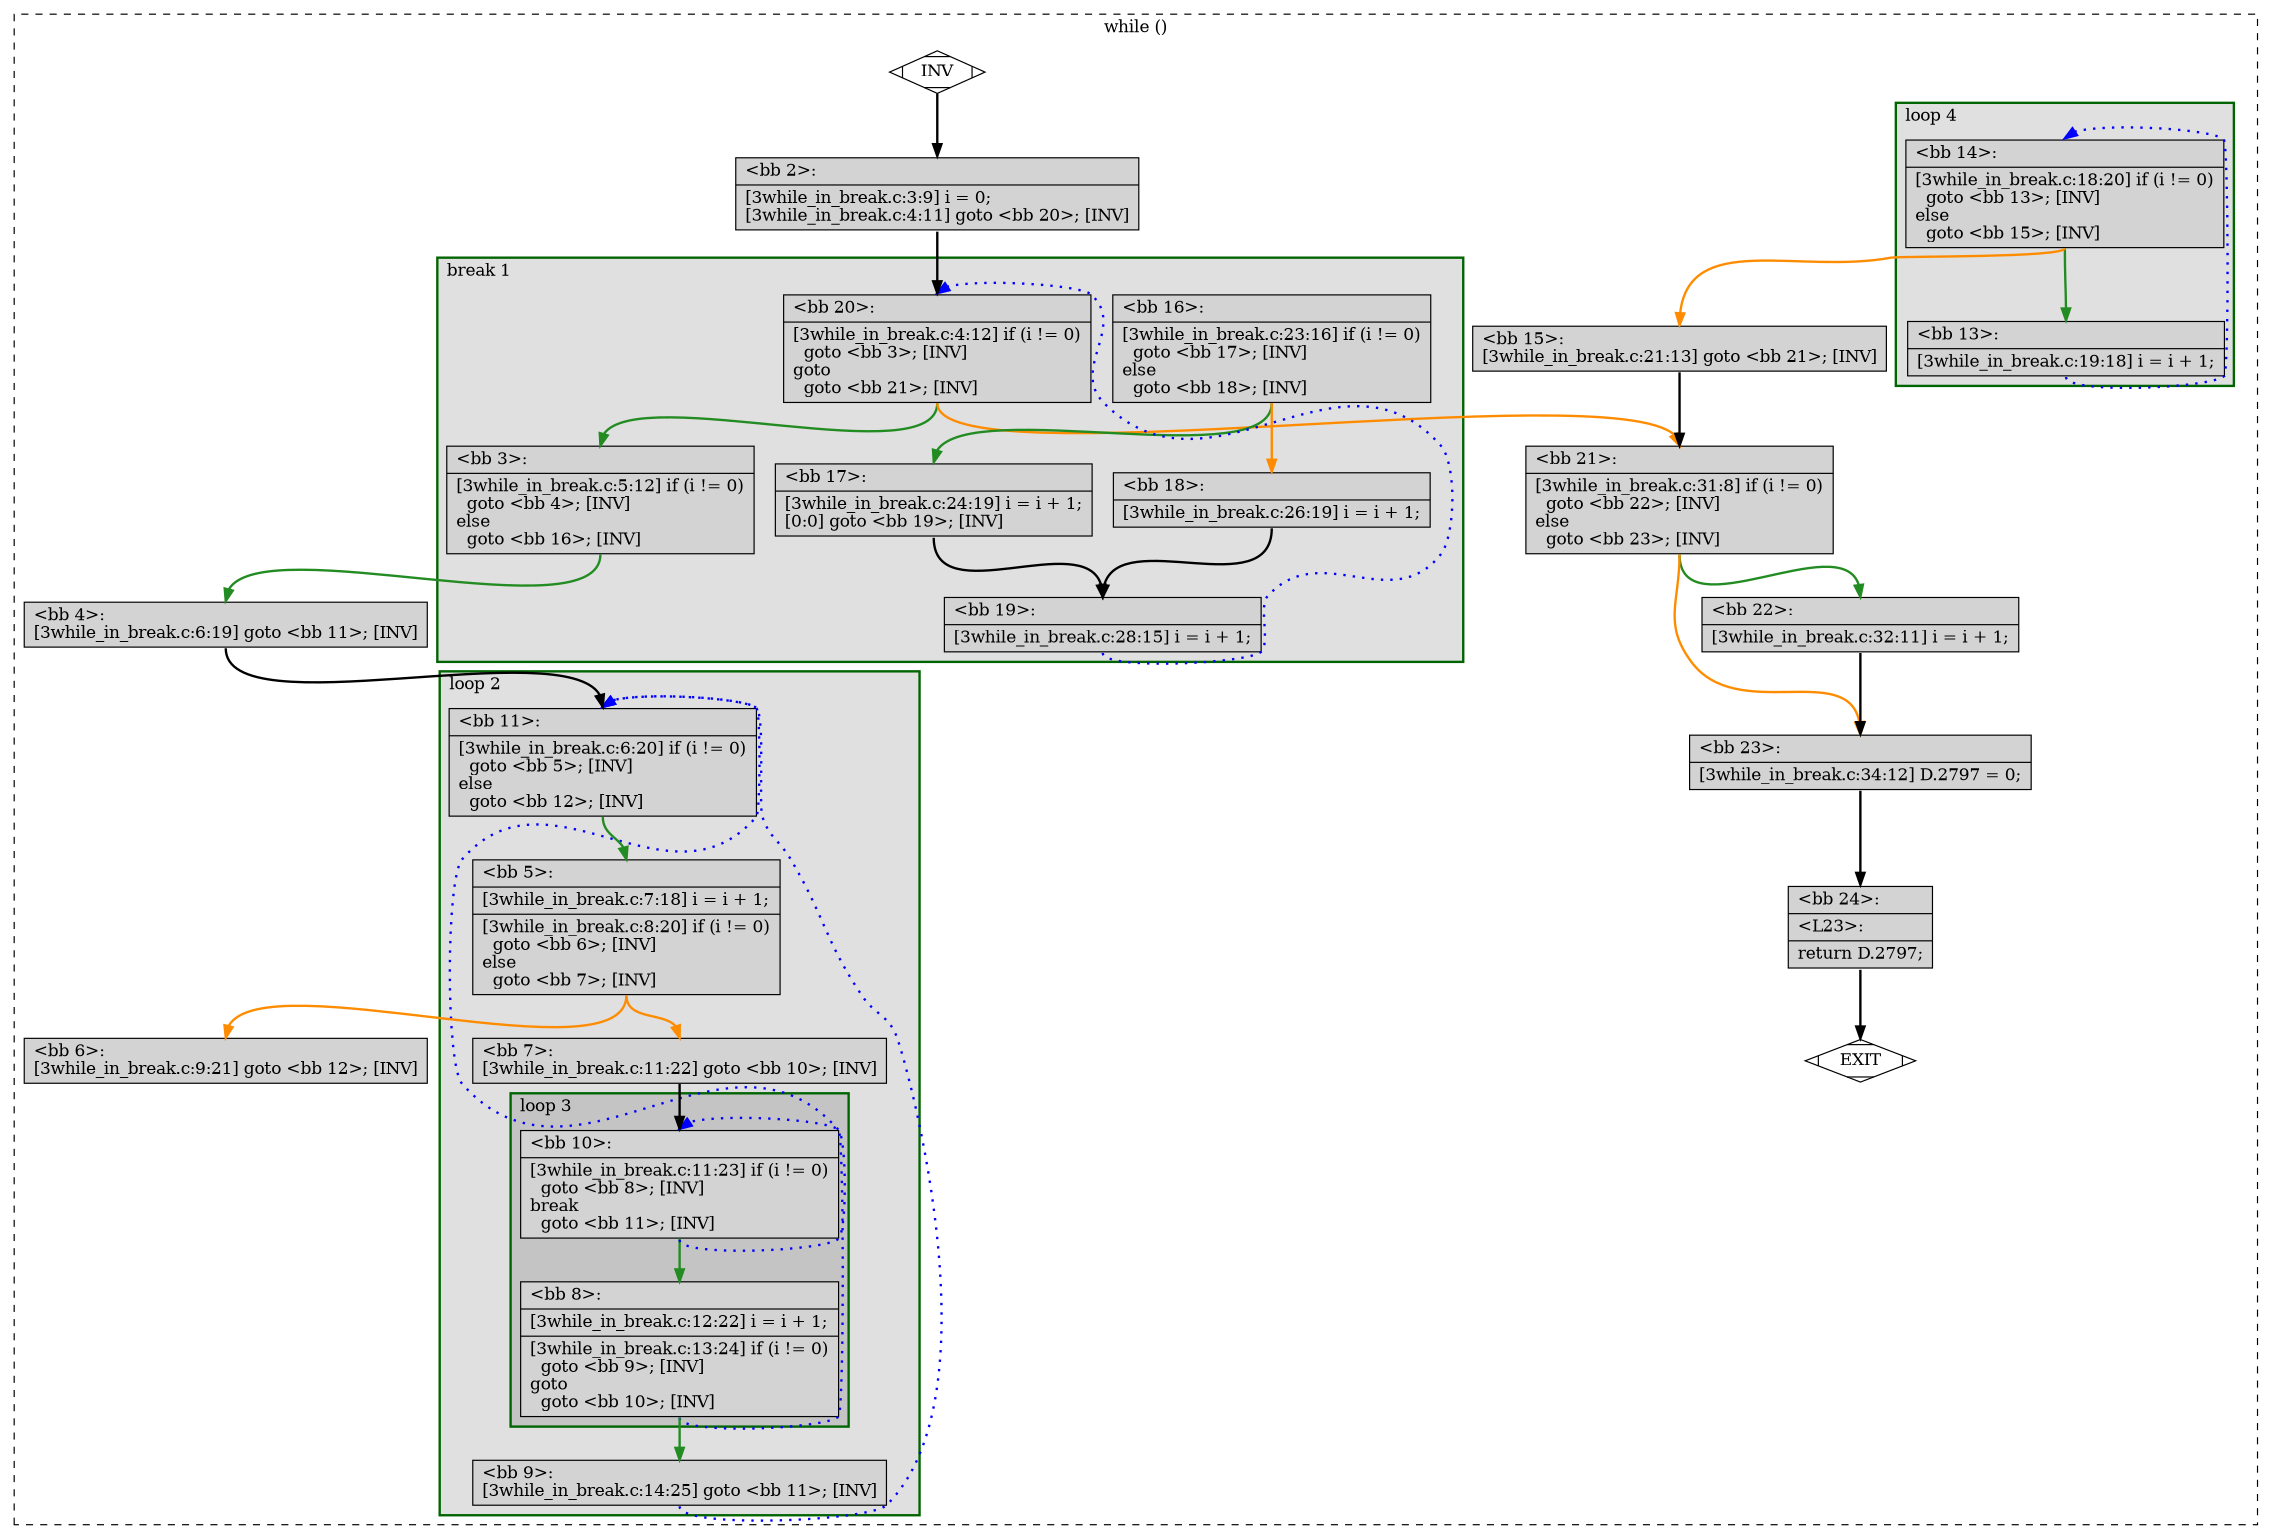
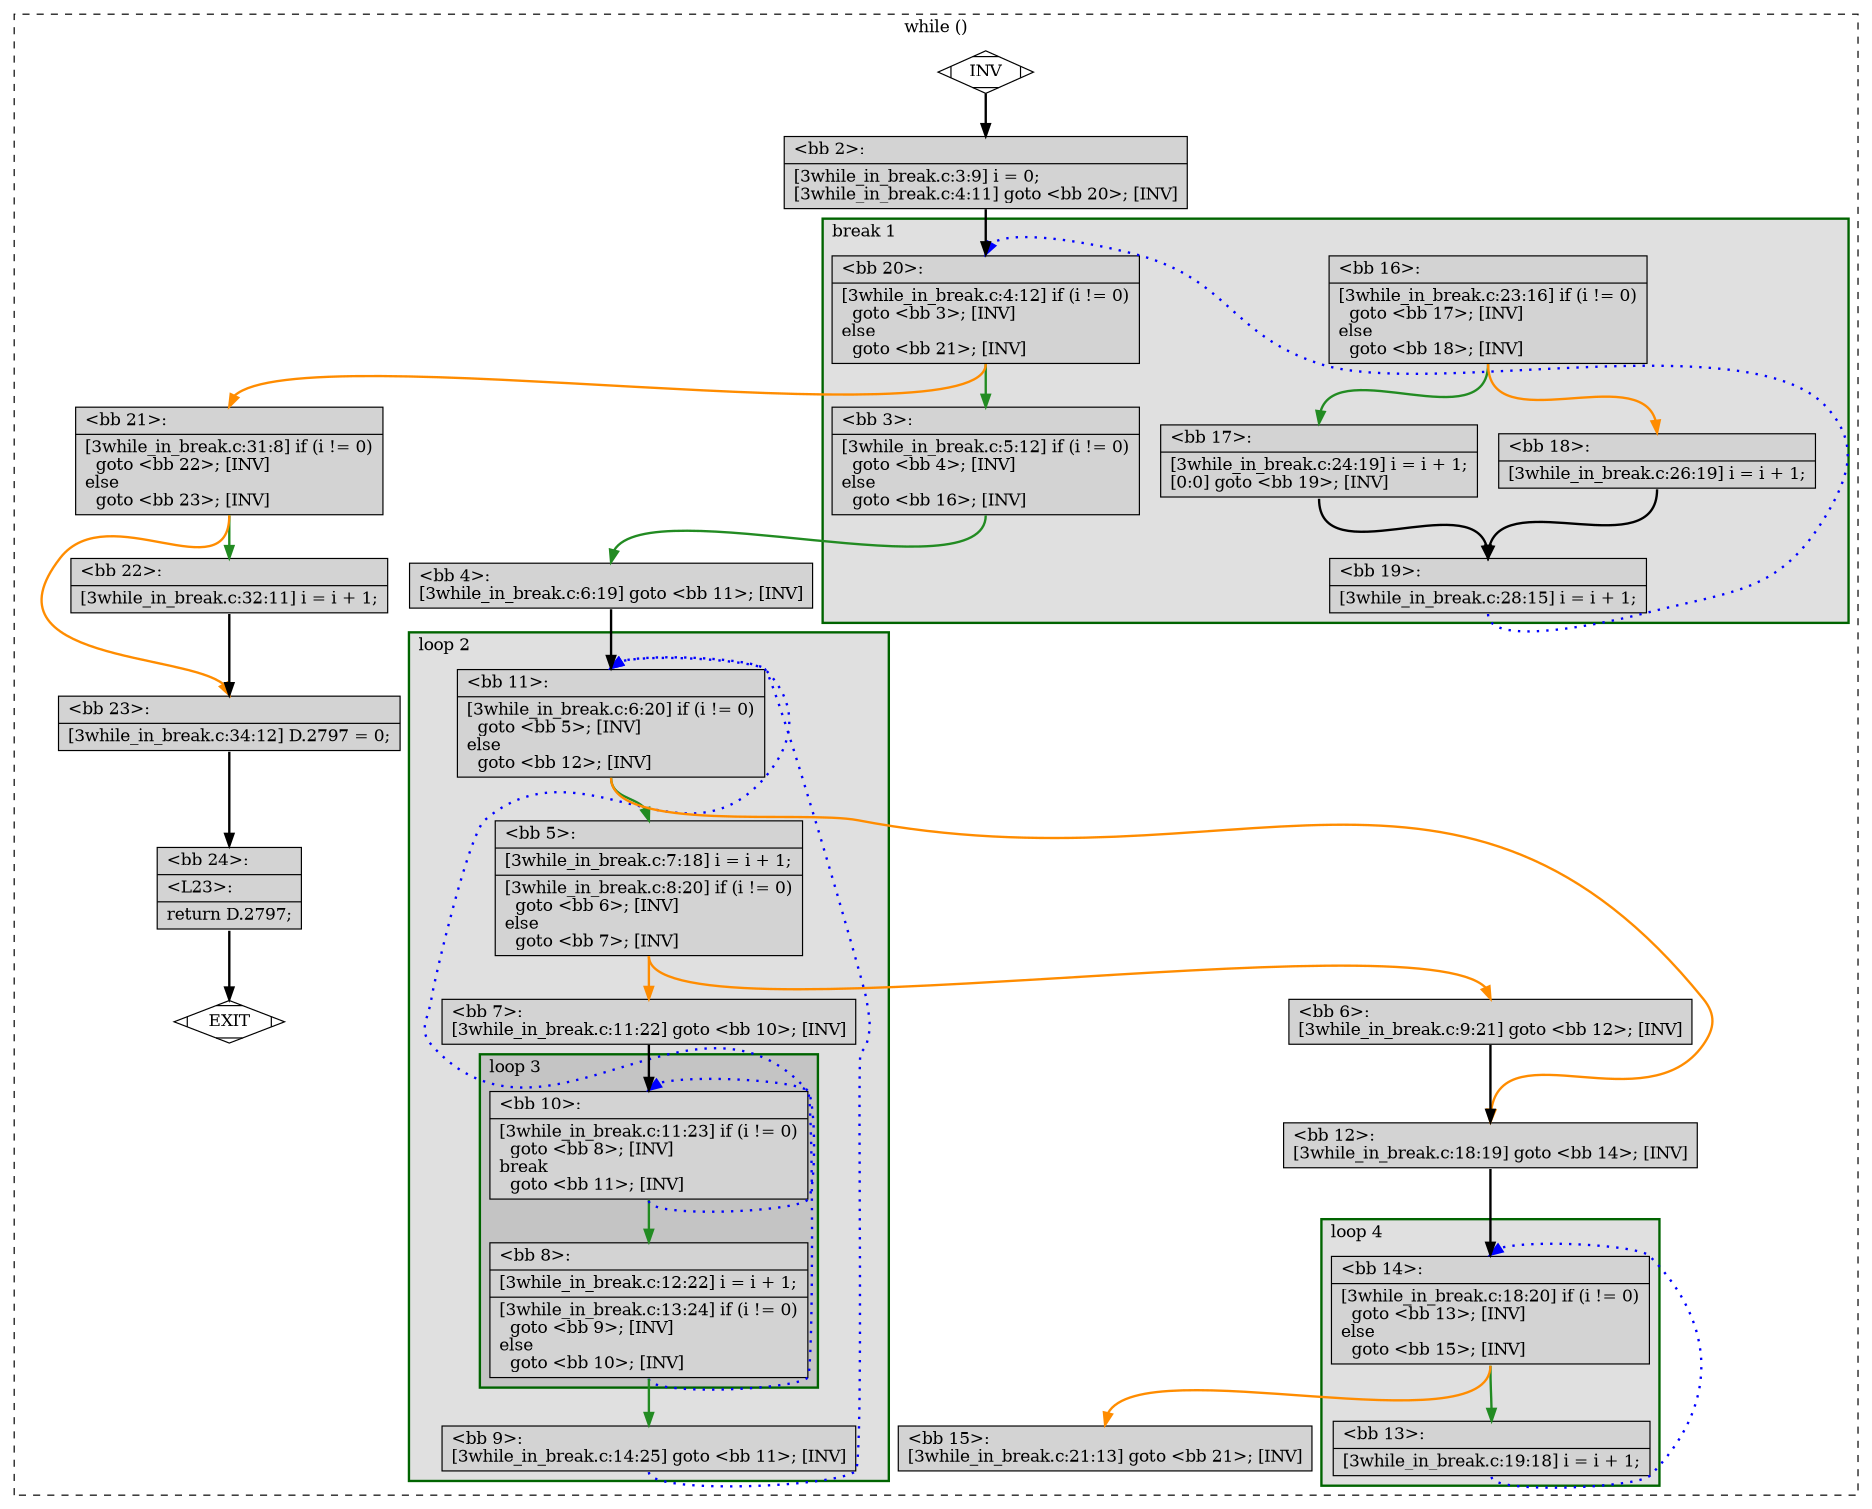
  digraph {
    node [fillcolor=lightgrey shape=record style=filled]
    edge [color=black constraint=true headport=n style="solid,bold" tailport=s weight=10]
    n1 [label="{\<bb\ 14\>:\l|[3while_in_break.c:18:20]\ if\ (i\ !=\ 0)\l\ \ goto\ \<bb\ 13\>;\ [INV]\lelse\l\ \ goto\ \<bb\ 15\>;\ [INV]\l}"]
    n2 [label="{\<bb\ 13\>:\l|[3while_in_break.c:19:18]\ i\ =\ i\ +\ 1;\l}"]
    n3 [label="{\<bb\ 10\>:\l|[3while_in_break.c:11:23]\ if\ (i\ !=\ 0)\l\ \ goto\ \<bb\ 8\>;\ [INV]\lbreak\l\ \ goto\ \<bb\ 11\>;\ [INV]\l}"]
-   n4 [label="{\<bb\ 8\>:\l|[3while_in_break.c:12:22]\ i\ =\ i\ +\ 1;\l|[3while_in_break.c:13:24]\ if\ (i\ !=\ 0)\l\ \ goto\ \<bb\ 9\>;\ [INV]\lgoto\l\ \ goto\ \<bb\ 10\>;\ [INV]\l}"]
+   n4 [label="{\<bb\ 8\>:\l|[3while_in_break.c:12:22]\ i\ =\ i\ +\ 1;\l|[3while_in_break.c:13:24]\ if\ (i\ !=\ 0)\l\ \ goto\ \<bb\ 9\>;\ [INV]\lelse\l\ \ goto\ \<bb\ 10\>;\ [INV]\l}"]
    n5 [label="{\<bb\ 11\>:\l|[3while_in_break.c:6:20]\ if\ (i\ !=\ 0)\l\ \ goto\ \<bb\ 5\>;\ [INV]\lelse\l\ \ goto\ \<bb\ 12\>;\ [INV]\l}"]
    n6 [label="{\<bb\ 5\>:\l|[3while_in_break.c:7:18]\ i\ =\ i\ +\ 1;\l|[3while_in_break.c:8:20]\ if\ (i\ !=\ 0)\l\ \ goto\ \<bb\ 6\>;\ [INV]\lelse\l\ \ goto\ \<bb\ 7\>;\ [INV]\l}"]
    n7 [label="{\<bb\ 7\>:\l[3while_in_break.c:11:22]\ goto\ \<bb\ 10\>;\ [INV]\l}"]
    n8 [label="{\<bb\ 9\>:\l[3while_in_break.c:14:25]\ goto\ \<bb\ 11\>;\ [INV]\l}"]
-   n9 [label="{\<bb\ 20\>:\l|[3while_in_break.c:4:12]\ if\ (i\ !=\ 0)\l\ \ goto\ \<bb\ 3\>;\ [INV]\lgoto\l\ \ goto\ \<bb\ 21\>;\ [INV]\l}"]
+   n9 [label="{\<bb\ 20\>:\l|[3while_in_break.c:4:12]\ if\ (i\ !=\ 0)\l\ \ goto\ \<bb\ 3\>;\ [INV]\lelse\l\ \ goto\ \<bb\ 21\>;\ [INV]\l}"]
    n10 [label="{\<bb\ 3\>:\l|[3while_in_break.c:5:12]\ if\ (i\ !=\ 0)\l\ \ goto\ \<bb\ 4\>;\ [INV]\lelse\l\ \ goto\ \<bb\ 16\>;\ [INV]\l}"]
    n11 [label="{\<bb\ 16\>:\l|[3while_in_break.c:23:16]\ if\ (i\ !=\ 0)\l\ \ goto\ \<bb\ 17\>;\ [INV]\lelse\l\ \ goto\ \<bb\ 18\>;\ [INV]\l}"]
    n12 [label="{\<bb\ 17\>:\l|[3while_in_break.c:24:19]\ i\ =\ i\ +\ 1;\l[0:0]\ goto\ \<bb\ 19\>;\ [INV]\l}"]
    n13 [label="{\<bb\ 18\>:\l|[3while_in_break.c:26:19]\ i\ =\ i\ +\ 1;\l}"]
    n14 [label="{\<bb\ 19\>:\l|[3while_in_break.c:28:15]\ i\ =\ i\ +\ 1;\l}"]
    n15 [label="{\<bb\ 15\>:\l[3while_in_break.c:21:13]\ goto\ \<bb\ 21\>;\ [INV]\l}"]
+   n16 [label="{\<bb\ 12\>:\l[3while_in_break.c:18:19]\ goto\ \<bb\ 14\>;\ [INV]\l}"]
    n17 [label="{\<bb\ 6\>:\l[3while_in_break.c:9:21]\ goto\ \<bb\ 12\>;\ [INV]\l}"]
    n18 [label="{\<bb\ 21\>:\l|[3while_in_break.c:31:8]\ if\ (i\ !=\ 0)\l\ \ goto\ \<bb\ 22\>;\ [INV]\lelse\l\ \ goto\ \<bb\ 23\>;\ [INV]\l}"]
    n19 [label="{\<bb\ 4\>:\l[3while_in_break.c:6:19]\ goto\ \<bb\ 11\>;\ [INV]\l}"]
    n20 [fillcolor=white label=INV shape=Mdiamond]
    n21 [fillcolor=white label=EXIT shape=Mdiamond]
    n22 [label="{\<bb\ 2\>:\l|[3while_in_break.c:3:9]\ i\ =\ 0;\l[3while_in_break.c:4:11]\ goto\ \<bb\ 20\>;\ [INV]\l}"]
    n23 [label="{\<bb\ 22\>:\l|[3while_in_break.c:32:11]\ i\ =\ i\ +\ 1;\l}"]
    n24 [label="{\<bb\ 23\>:\l|[3while_in_break.c:34:12]\ D.2797\ =\ 0;\l}"]
    n25 [label="{\<bb\ 24\>:\l|\<L23\>:\l|return\ D.2797;\l}"]
    subgraph cluster_1 {
      color=black
      label="while ()"
      style=dashed
      n15
+     n16
      n17
      n18
      n19
      n20
      n21
      n22
      n23
      n24
      n25
      subgraph cluster_2 {
        color=darkgreen
        fillcolor=grey88
        label="loop 4"
        labeljust=l
        penwidth=2
        style=filled
        n1
        n2
      }
      subgraph cluster_3 {
        color=darkgreen
        fillcolor=grey88
        label="loop 2"
        labeljust=l
        penwidth=2
        style=filled
        n5
        n6
        n7
        n8
        subgraph cluster_4 {
          color=darkgreen
          fillcolor=grey77
          label="loop 3"
          labeljust=l
          penwidth=2
          style=filled
          n3
          n4
        }
      }
      subgraph cluster_5 {
        color=darkgreen
        fillcolor=grey88
        label="break 1"
        labeljust=l
        penwidth=2
        style=filled
        n9
        n10
        n11
        n12
        n13
        n14
      }
    }
    n1 -> n2 [color=forestgreen]
    n1 -> n15 [color=darkorange]
    n2 -> n1 [color=blue constraint=false style="dotted,bold"]
    n3 -> n4 [color=forestgreen]
    n3 -> n5 [color=blue constraint=false style="dotted,bold"]
    n4 -> n3 [color=blue constraint=false style="dotted,bold"]
    n4 -> n8 [color=forestgreen]
    n5 -> n6 [color=forestgreen]
+   n5 -> n16 [color=darkorange]
    n6 -> n7 [color=darkorange]
    n6 -> n17 [color=darkorange]
    n7 -> n3 [weight=100]
    n8 -> n5 [color=blue constraint=false style="dotted,bold"]
    n9 -> n10 [color=forestgreen]
    n9 -> n18 [color=darkorange]
    n10 -> n19 [color=forestgreen]
    n11 -> n12 [color=forestgreen]
    n11 -> n13 [color=darkorange]
    n12 -> n14 [weight=100]
    n13 -> n14 [weight=100]
    n14 -> n9 [color=blue constraint=false style="dotted,bold"]
-   n15 -> n18 [weight=100]
+   n16 -> n1 [weight=100]
+   n17 -> n16 [weight=100]
    n18 -> n23 [color=forestgreen]
    n18 -> n24 [color=darkorange]
    n19 -> n5 [weight=100]
    n20 -> n21 [style=invis color="" weight=""]
    n20 -> n22 [weight=100]
    n22 -> n9 [weight=100]
    n23 -> n24 [weight=100]
    n24 -> n25 [weight=100]
    n25 -> n21
  }
